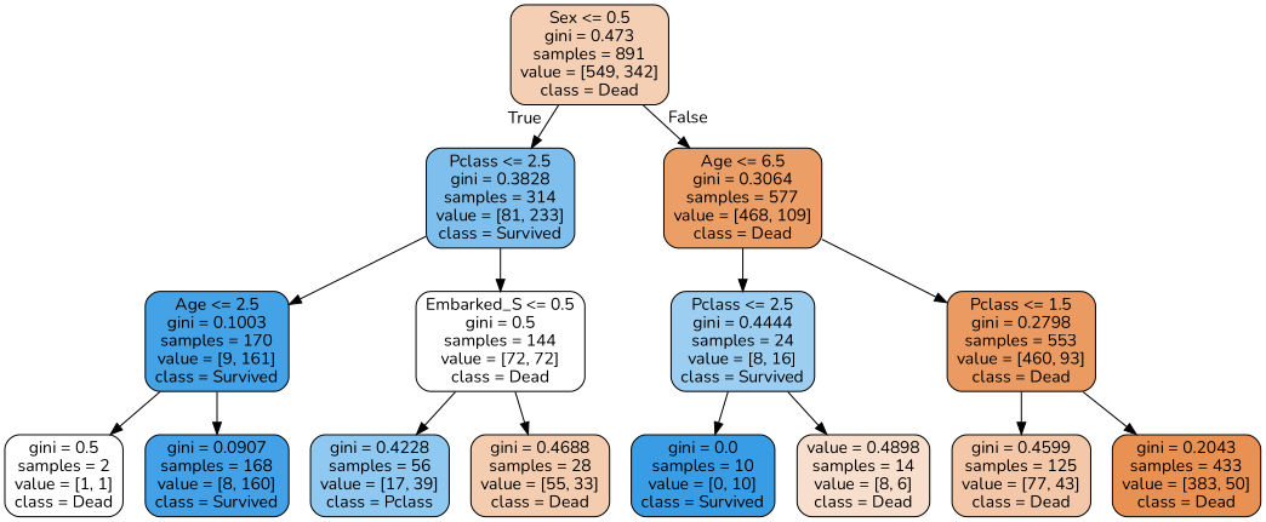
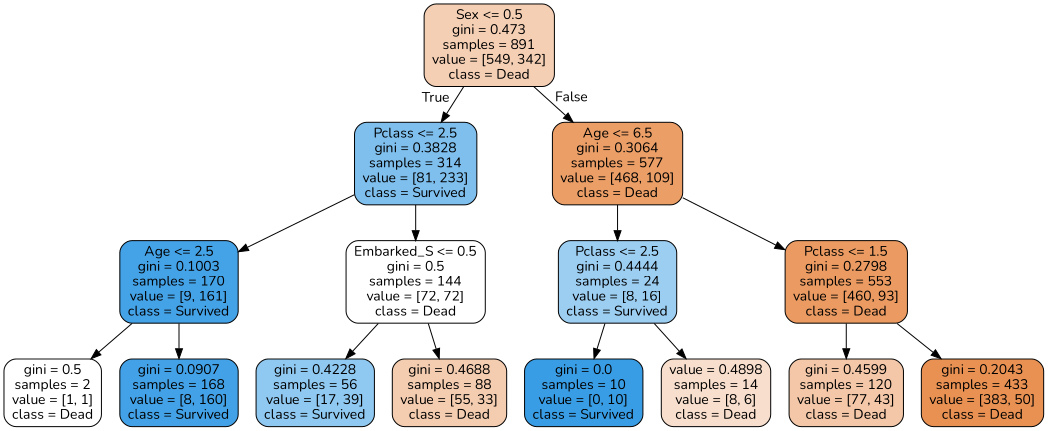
  digraph {
    fontname=Nunito
    node [color=black fillcolor="#e5813900" fontname=Nunito shape=box style="filled, rounded"]
    edge [fontname=Nunito]
    n1 [fillcolor="#e5813960" label="Sex <= 0.5\ngini = 0.473\nsamples = 891\nvalue = [549, 342]\nclass = Dead"]
    n2 [fillcolor="#399de5a6" label="Pclass <= 2.5\ngini = 0.3828\nsamples = 314\nvalue = [81, 233]\nclass = Survived"]
    n3 [fillcolor="#e58139c4" label="Age <= 6.5\ngini = 0.3064\nsamples = 577\nvalue = [468, 109]\nclass = Dead"]
    n4 [fillcolor="#399de5f1" label="Age <= 2.5\ngini = 0.1003\nsamples = 170\nvalue = [9, 161]\nclass = Survived"]
    n5 [label="Embarked_S <= 0.5\ngini = 0.5\nsamples = 144\nvalue = [72, 72]\nclass = Dead"]
    n6 [fillcolor="#399de57f" label="Pclass <= 2.5\ngini = 0.4444\nsamples = 24\nvalue = [8, 16]\nclass = Survived"]
    n7 [fillcolor="#e58139cb" label="Pclass <= 1.5\ngini = 0.2798\nsamples = 553\nvalue = [460, 93]\nclass = Dead"]
    n8 [label="gini = 0.5\nsamples = 2\nvalue = [1, 1]\nclass = Dead"]
    n9 [fillcolor="#399de5f2" label="gini = 0.0907\nsamples = 168\nvalue = [8, 160]\nclass = Survived"]
-   n10 [fillcolor="#399de590" label="gini = 0.4228\nsamples = 56\nvalue = [17, 39]\nclass = Pclass"]
-   n11 [fillcolor="#e5813966" label="gini = 0.4688\nsamples = 28\nvalue = [55, 33]\nclass = Dead"]
+   n10 [fillcolor="#399de590" label="gini = 0.4228\nsamples = 56\nvalue = [17, 39]\nclass = Survived"]
+   n11 [fillcolor="#e5813966" label="gini = 0.4688\nsamples = 88\nvalue = [55, 33]\nclass = Dead"]
    n12 [fillcolor="#399de5ff" label="gini = 0.0\nsamples = 10\nvalue = [0, 10]\nclass = Survived"]
    n13 [fillcolor="#e5813940" label="value = 0.4898\nsamples = 14\nvalue = [8, 6]\nclass = Dead"]
-   n14 [fillcolor="#e5813971" label="gini = 0.4599\nsamples = 125\nvalue = [77, 43]\nclass = Dead"]
+   n14 [fillcolor="#e5813971" label="gini = 0.4599\nsamples = 120\nvalue = [77, 43]\nclass = Dead"]
    n15 [fillcolor="#e58139de" label="gini = 0.2043\nsamples = 433\nvalue = [383, 50]\nclass = Dead"]
    n1 -> n2 [headlabel=True labelangle=45 labeldistance=2.5]
    n1 -> n3 [headlabel=False labelangle=-45 labeldistance=2.5]
    n2 -> n4
    n2 -> n5
    n3 -> n6
    n3 -> n7
    n4 -> n8
    n4 -> n9
    n5 -> n10
    n5 -> n11
    n6 -> n12
    n6 -> n13
    n7 -> n14
    n7 -> n15
  }
